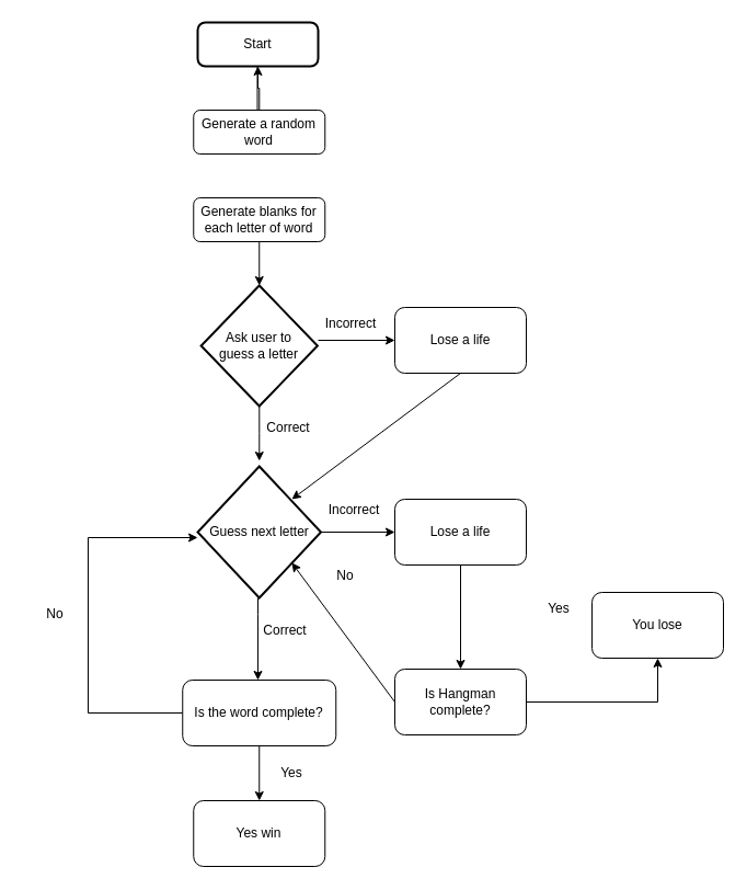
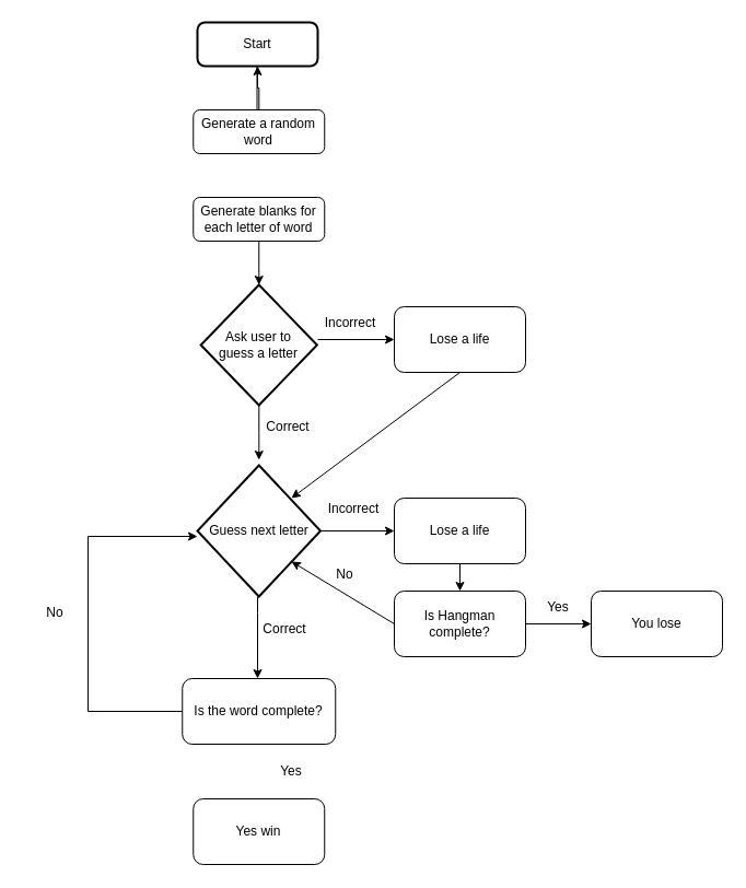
  <mxCell id="0" />
  <mxCell id="1" parent="0" />
  <mxCell id="2" value="Start" style="rounded=1;whiteSpace=wrap;html=1;absoluteArcSize=1;arcSize=14;strokeWidth=2;" vertex="1" parent="1"><mxGeometry x="180" y="20" width="110" height="40" as="geometry" /></mxCell>
  <mxCell id="3" value="" style="endArrow=classic;html=1;rounded=0;" edge="1" parent="1"><mxGeometry width="50" height="50" relative="1" as="geometry"><mxPoint x="234.5" y="60" as="sourcePoint" /><mxPoint x="234.5" y="120" as="targetPoint" /></mxGeometry></mxCell>
  <mxCell id="4" style="edgeStyle=orthogonalEdgeStyle;rounded=0;orthogonalLoop=1;jettySize=auto;html=1;" edge="1" parent="1" source="5"><mxGeometry relative="1" as="geometry"><mxPoint x="236.255" y="420" as="targetPoint" /></mxGeometry></mxCell>
  <mxCell id="5" value="Ask user to &lt;br&gt;guess a letter" style="strokeWidth=2;html=1;shape=mxgraph.flowchart.decision;whiteSpace=wrap;" vertex="1" parent="1"><mxGeometry x="183.13" y="260" width="106.25" height="110" as="geometry" /></mxCell>
  <mxCell id="6" value="" style="endArrow=classic;html=1;rounded=0;" edge="1" parent="1"><mxGeometry width="50" height="50" relative="1" as="geometry"><mxPoint x="290" y="310" as="sourcePoint" /><mxPoint x="360" y="310" as="targetPoint" /></mxGeometry></mxCell>
  <mxCell id="7" value="Correct" style="text;html=1;strokeColor=none;fillColor=none;align=center;verticalAlign=middle;whiteSpace=wrap;rounded=0;" vertex="1" parent="1"><mxGeometry x="232.5" y="375" width="60" height="30" as="geometry" /></mxCell>
  <mxCell id="8" value="Incorrect" style="text;html=1;strokeColor=none;fillColor=none;align=center;verticalAlign=middle;whiteSpace=wrap;rounded=0;" vertex="1" parent="1"><mxGeometry x="290" y="280" width="60" height="30" as="geometry" /></mxCell>
  <mxCell id="9" value="Lose a life" style="rounded=1;whiteSpace=wrap;html=1;" vertex="1" parent="1"><mxGeometry x="360" y="280" width="120" height="60" as="geometry" /></mxCell>
  <mxCell id="10" style="edgeStyle=orthogonalEdgeStyle;rounded=0;orthogonalLoop=1;jettySize=auto;html=1;entryX=0;entryY=0.5;entryDx=0;entryDy=0;" edge="1" parent="1" source="12" target="14"><mxGeometry relative="1" as="geometry" /></mxCell>
  <mxCell id="11" style="edgeStyle=orthogonalEdgeStyle;rounded=0;orthogonalLoop=1;jettySize=auto;html=1;" edge="1" parent="1" source="12"><mxGeometry relative="1" as="geometry"><mxPoint x="235" y="620" as="targetPoint" /><Array as="points"><mxPoint x="235" y="560" /><mxPoint x="235" y="560" /></Array></mxGeometry></mxCell>
  <mxCell id="12" value="Guess next letter" style="strokeWidth=2;html=1;shape=mxgraph.flowchart.decision;whiteSpace=wrap;" vertex="1" parent="1"><mxGeometry x="180" y="425" width="112.5" height="120" as="geometry" /></mxCell>
  <mxCell id="13" style="edgeStyle=orthogonalEdgeStyle;rounded=0;orthogonalLoop=1;jettySize=auto;html=1;entryX=0.5;entryY=0;entryDx=0;entryDy=0;" edge="1" parent="1" source="14" target="23"><mxGeometry relative="1" as="geometry" /></mxCell>
  <mxCell id="14" value="Lose a life" style="rounded=1;whiteSpace=wrap;html=1;" vertex="1" parent="1"><mxGeometry x="360" y="455" width="120" height="60" as="geometry" /></mxCell>
  <mxCell id="15" value="Incorrect" style="text;html=1;strokeColor=none;fillColor=none;align=center;verticalAlign=middle;whiteSpace=wrap;rounded=0;" vertex="1" parent="1"><mxGeometry x="292.5" y="450" width="60" height="30" as="geometry" /></mxCell>
  <mxCell id="16" style="edgeStyle=orthogonalEdgeStyle;rounded=0;orthogonalLoop=1;jettySize=auto;html=1;" edge="1" parent="1" source="18" target="12"><mxGeometry relative="1" as="geometry"><mxPoint x="120" y="500" as="targetPoint" /><Array as="points"><mxPoint x="80" y="650" /><mxPoint x="80" y="490" /></Array></mxGeometry></mxCell>
- <mxCell id="17" style="edgeStyle=orthogonalEdgeStyle;rounded=0;orthogonalLoop=1;jettySize=auto;html=1;entryX=0.5;entryY=0;entryDx=0;entryDy=0;" edge="1" parent="1" source="18" target="19"><mxGeometry relative="1" as="geometry" /></mxCell>
  <mxCell id="18" value="Is the word complete?" style="rounded=1;whiteSpace=wrap;html=1;" vertex="1" parent="1"><mxGeometry x="166.25" y="620" width="140" height="60" as="geometry" /></mxCell>
  <mxCell id="19" value="Yes win" style="rounded=1;whiteSpace=wrap;html=1;" vertex="1" parent="1"><mxGeometry x="176.25" y="730" width="120" height="60" as="geometry" /></mxCell>
  <mxCell id="20" value="Yes" style="text;html=1;strokeColor=none;fillColor=none;align=center;verticalAlign=middle;whiteSpace=wrap;rounded=0;" vertex="1" parent="1"><mxGeometry x="236.25" y="690" width="60" height="30" as="geometry" /></mxCell>
  <mxCell id="21" value="No" style="text;html=1;strokeColor=none;fillColor=none;align=center;verticalAlign=middle;whiteSpace=wrap;rounded=0;" vertex="1" parent="1"><mxGeometry x="20" y="545" width="60" height="30" as="geometry" /></mxCell>
  <mxCell id="22" style="edgeStyle=orthogonalEdgeStyle;rounded=0;orthogonalLoop=1;jettySize=auto;html=1;" edge="1" parent="1" source="23" target="24"><mxGeometry relative="1" as="geometry"><mxPoint x="530" y="570" as="targetPoint" /></mxGeometry></mxCell>
- <mxCell id="23" value="Is Hangman complete?" style="rounded=1;whiteSpace=wrap;html=1;" vertex="1" parent="1"><mxGeometry x="360" y="610" width="120" height="60" as="geometry" /></mxCell>
+ <mxCell id="23" value="Is Hangman complete?" style="rounded=1;whiteSpace=wrap;html=1;" vertex="1" parent="1"><mxGeometry x="360" y="540" width="120" height="60" as="geometry" /></mxCell>
  <mxCell id="24" value="You lose" style="rounded=1;whiteSpace=wrap;html=1;" vertex="1" parent="1"><mxGeometry x="540" y="540" width="120" height="60" as="geometry" /></mxCell>
  <mxCell id="25" value="Yes" style="text;html=1;strokeColor=none;fillColor=none;align=center;verticalAlign=middle;whiteSpace=wrap;rounded=0;" vertex="1" parent="1"><mxGeometry x="480" y="540" width="60" height="30" as="geometry" /></mxCell>
  <mxCell id="26" value="" style="endArrow=classic;html=1;rounded=0;exitX=0;exitY=0.5;exitDx=0;exitDy=0;entryX=0.764;entryY=0.733;entryDx=0;entryDy=0;entryPerimeter=0;" edge="1" parent="1" source="23" target="12"><mxGeometry width="50" height="50" relative="1" as="geometry"><mxPoint x="270" y="570" as="sourcePoint" /><mxPoint x="320" y="520" as="targetPoint" /></mxGeometry></mxCell>
  <mxCell id="27" value="No" style="text;html=1;strokeColor=none;fillColor=none;align=center;verticalAlign=middle;whiteSpace=wrap;rounded=0;" vertex="1" parent="1"><mxGeometry x="285" y="510" width="60" height="30" as="geometry" /></mxCell>
  <mxCell id="28" value="" style="endArrow=classic;html=1;rounded=0;exitX=0.5;exitY=1;exitDx=0;exitDy=0;entryX=0.764;entryY=0.25;entryDx=0;entryDy=0;entryPerimeter=0;" edge="1" parent="1" source="9" target="12"><mxGeometry width="50" height="50" relative="1" as="geometry"><mxPoint x="345" y="430" as="sourcePoint" /><mxPoint x="395" y="380" as="targetPoint" /></mxGeometry></mxCell>
  <mxCell id="29" value="Correct" style="text;html=1;strokeColor=none;fillColor=none;align=center;verticalAlign=middle;whiteSpace=wrap;rounded=0;" vertex="1" parent="1"><mxGeometry x="230" y="560" width="60" height="30" as="geometry" /></mxCell>
  <mxCell id="30" style="edgeStyle=orthogonalEdgeStyle;rounded=0;orthogonalLoop=1;jettySize=auto;html=1;" edge="1" parent="1" source="31" target="2"><mxGeometry relative="1" as="geometry"><mxPoint x="236.25" y="200" as="targetPoint" /></mxGeometry></mxCell>
  <mxCell id="31" value="Generate a random word" style="rounded=1;whiteSpace=wrap;html=1;" vertex="1" parent="1"><mxGeometry x="176.25" y="100" width="120" height="40" as="geometry" /></mxCell>
  <mxCell id="32" style="edgeStyle=orthogonalEdgeStyle;rounded=0;orthogonalLoop=1;jettySize=auto;html=1;entryX=0.5;entryY=0;entryDx=0;entryDy=0;entryPerimeter=0;" edge="1" parent="1" source="33" target="5"><mxGeometry relative="1" as="geometry" /></mxCell>
  <mxCell id="33" value="Generate blanks for each letter of word" style="rounded=1;whiteSpace=wrap;html=1;" vertex="1" parent="1"><mxGeometry x="176.25" y="180" width="120" height="40" as="geometry" /></mxCell>
